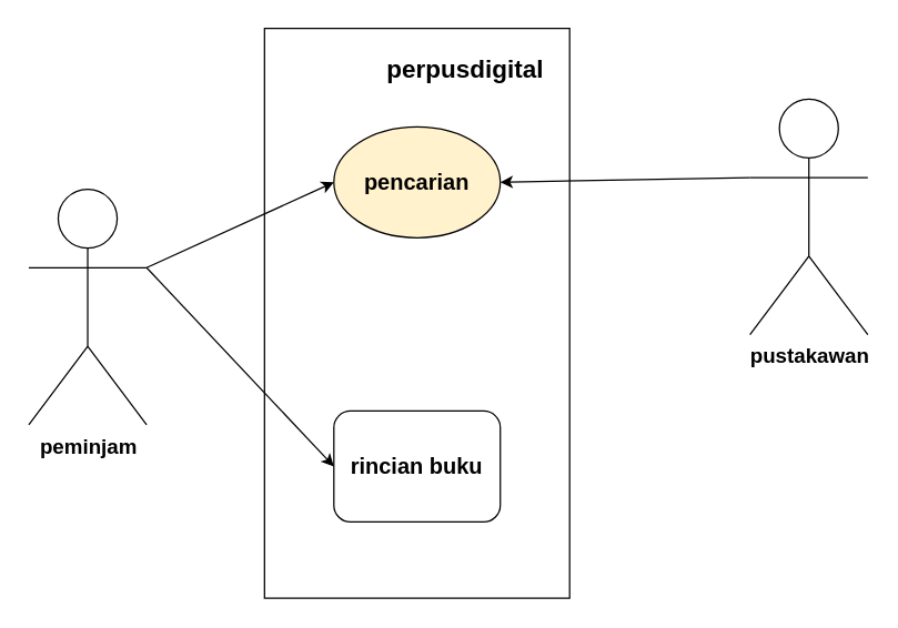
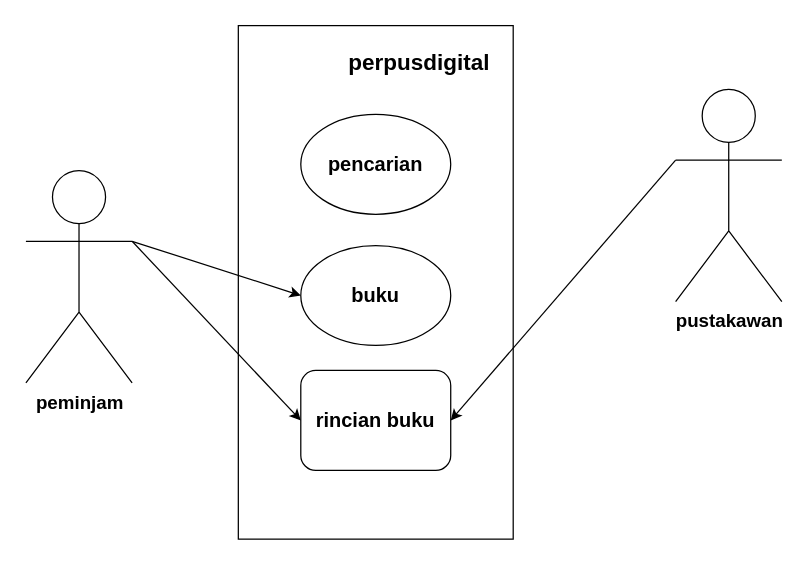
  <mxCell id="0" />
  <mxCell id="1" parent="0" />
  <mxCell id="2" value="&lt;b&gt;&lt;font style=&quot;font-size: 15px;&quot;&gt;peminjam&lt;/font&gt;&lt;/b&gt;" style="shape=umlActor;verticalLabelPosition=bottom;verticalAlign=top;html=1;outlineConnect=0;" vertex="1" parent="1"><mxGeometry x="20" y="136" width="85" height="170" as="geometry" /></mxCell>
  <mxCell id="3" value="&lt;font size=&quot;1&quot; style=&quot;&quot;&gt;&lt;b style=&quot;font-size: 15px;&quot;&gt;pustakawan&lt;/b&gt;&lt;/font&gt;" style="shape=umlActor;verticalLabelPosition=bottom;verticalAlign=top;html=1;outlineConnect=0;" vertex="1" parent="1"><mxGeometry x="540" y="71" width="85" height="170" as="geometry" /></mxCell>
  <mxCell id="4" value="" style="rounded=0;whiteSpace=wrap;html=1;" vertex="1" parent="1"><mxGeometry x="190" y="20" width="220" height="411" as="geometry" /></mxCell>
- <mxCell id="5" value="&lt;b&gt;&lt;font style=&quot;font-size: 16px;&quot;&gt;pencarian&lt;/font&gt;&lt;/b&gt;" style="ellipse;whiteSpace=wrap;html=1;fillColor=#fff2cc;" vertex="1" parent="1"><mxGeometry x="240" y="91" width="120" height="80" as="geometry" /></mxCell>
+ <mxCell id="5" value="&lt;b&gt;&lt;font style=&quot;font-size: 16px;&quot;&gt;pencarian&lt;/font&gt;&lt;/b&gt;" style="ellipse;whiteSpace=wrap;html=1;" vertex="1" parent="1"><mxGeometry x="240" y="91" width="120" height="80" as="geometry" /></mxCell>
+ <mxCell id="6" value="&lt;b&gt;&lt;font style=&quot;font-size: 16px;&quot;&gt;buku&lt;/font&gt;&lt;/b&gt;" style="ellipse;whiteSpace=wrap;html=1;" vertex="1" parent="1"><mxGeometry x="240" y="196" width="120" height="80" as="geometry" /></mxCell>
  <mxCell id="7" value="&lt;b&gt;&lt;font style=&quot;font-size: 16px;&quot;&gt;rincian buku&lt;/font&gt;&lt;/b&gt;" style="whiteSpace=wrap;html=1;rounded=1;" vertex="1" parent="1"><mxGeometry x="240" y="296" width="120" height="80" as="geometry" /></mxCell>
  <mxCell id="8" value="perpusdigital" style="text;html=1;strokeColor=none;fillColor=none;align=center;verticalAlign=middle;whiteSpace=wrap;rounded=0;strokeWidth=28;perimeterSpacing=17;fontStyle=1;spacing=11;spacingTop=7;spacingLeft=0;fontSize=18;" vertex="1" parent="1"><mxGeometry x="295" y="26" width="80" height="40" as="geometry" /></mxCell>
- <mxCell id="9" value="" style="endArrow=classic;html=1;rounded=0;exitX=1;exitY=0.333;exitDx=0;exitDy=0;exitPerimeter=0;entryX=0;entryY=0.5;entryDx=0;entryDy=0;" edge="1" parent="1" source="2" target="5"><mxGeometry width="50" height="50" relative="1" as="geometry"><mxPoint x="290" y="316" as="sourcePoint" /><mxPoint x="340" y="266" as="targetPoint" /></mxGeometry></mxCell>
+ <mxCell id="10" value="" style="endArrow=classic;html=1;rounded=0;exitX=1;exitY=0.333;exitDx=0;exitDy=0;exitPerimeter=0;entryX=0;entryY=0.5;entryDx=0;entryDy=0;" edge="1" parent="1" source="2" target="6"><mxGeometry width="50" height="50" relative="1" as="geometry"><mxPoint x="115" y="203" as="sourcePoint" /><mxPoint x="250" y="141" as="targetPoint" /></mxGeometry></mxCell>
  <mxCell id="11" value="" style="endArrow=classic;html=1;rounded=0;entryX=0;entryY=0.5;entryDx=0;entryDy=0;exitX=1;exitY=0.333;exitDx=0;exitDy=0;exitPerimeter=0;" edge="1" parent="1" source="2" target="7"><mxGeometry width="50" height="50" relative="1" as="geometry"><mxPoint x="110" y="196" as="sourcePoint" /><mxPoint x="250" y="246" as="targetPoint" /></mxGeometry></mxCell>
- <mxCell id="13" value="" style="endArrow=classic;html=1;rounded=0;entryX=1;entryY=0.5;entryDx=0;entryDy=0;exitX=0;exitY=0.333;exitDx=0;exitDy=0;exitPerimeter=0;" edge="1" parent="1" source="3" target="5"><mxGeometry width="50" height="50" relative="1" as="geometry"><mxPoint x="550" y="203" as="sourcePoint" /><mxPoint x="370" y="346" as="targetPoint" /></mxGeometry></mxCell>
+ <mxCell id="12" value="" style="endArrow=classic;html=1;rounded=0;entryX=1;entryY=0.5;entryDx=0;entryDy=0;exitX=0;exitY=0.333;exitDx=0;exitDy=0;exitPerimeter=0;" edge="1" parent="1" source="3" target="7"><mxGeometry width="50" height="50" relative="1" as="geometry"><mxPoint x="115" y="203" as="sourcePoint" /><mxPoint x="250" y="346" as="targetPoint" /></mxGeometry></mxCell>
